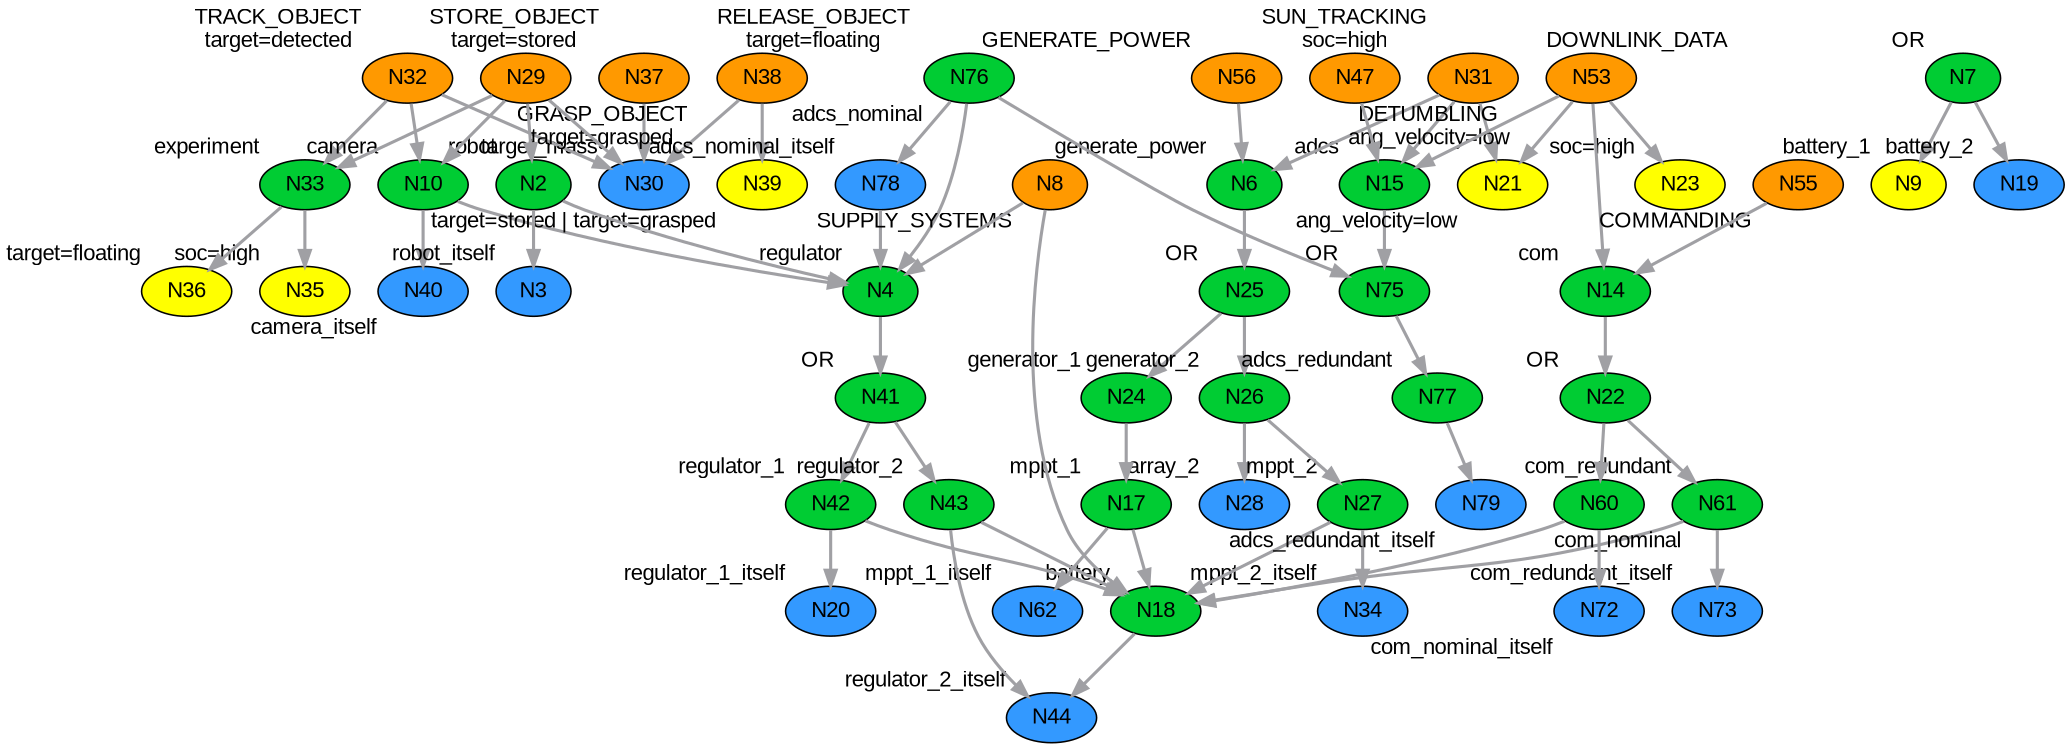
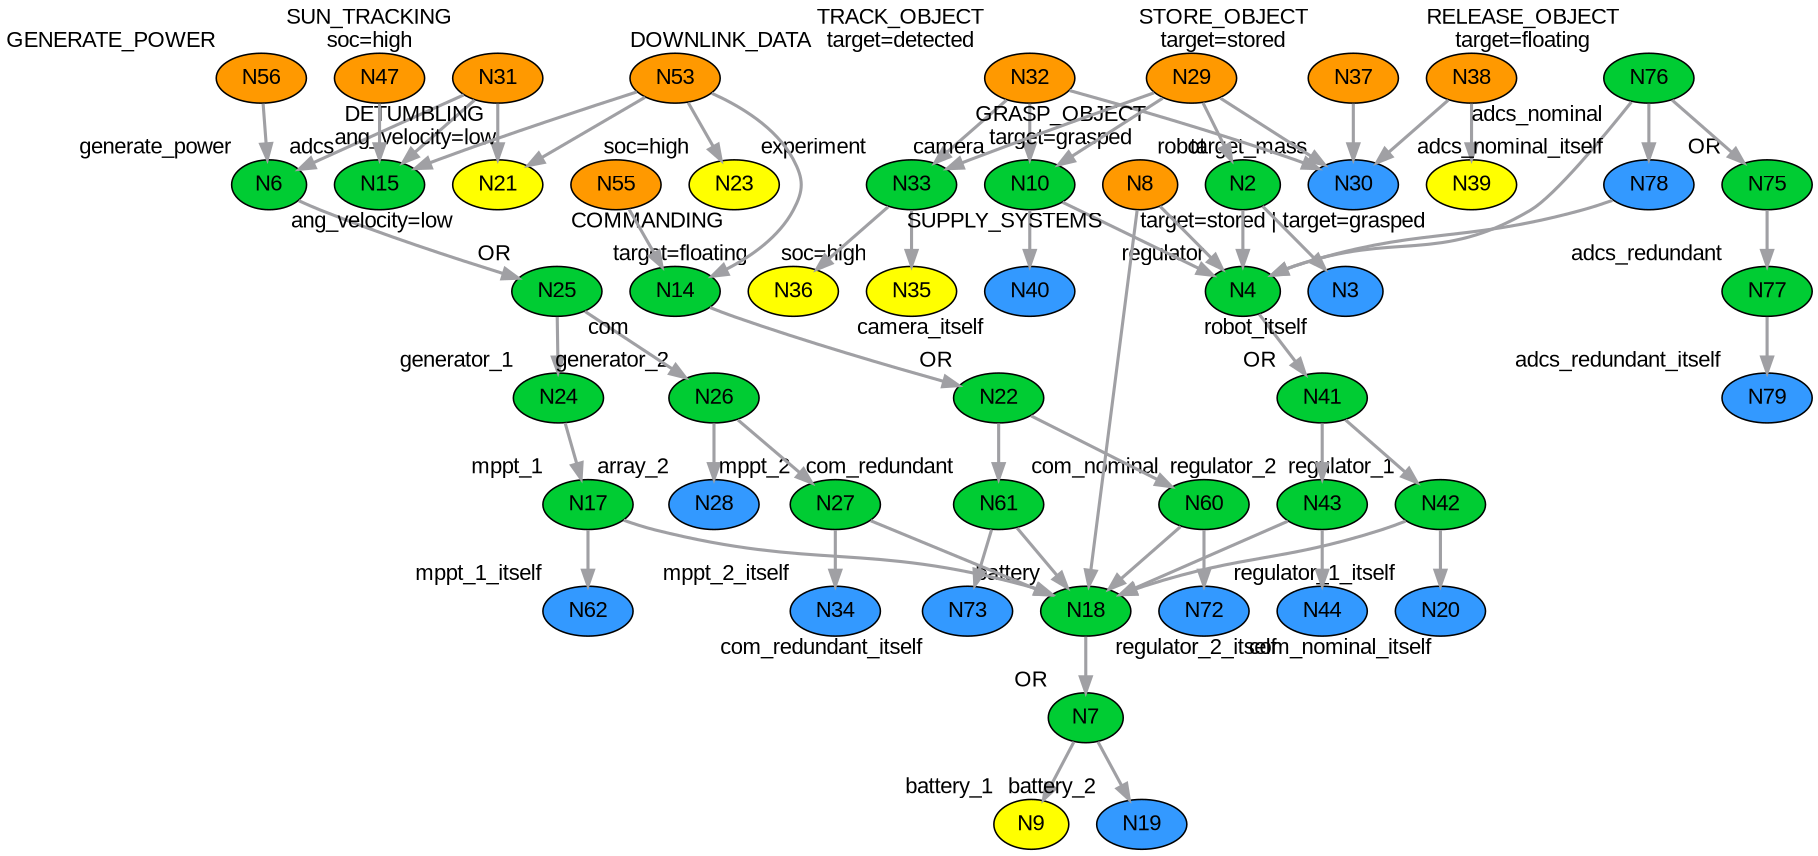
  digraph {
    bgcolor="#ffffff"
    fontname="Liberation Sans"
    node [color="#000000" fillcolor="#00cc33" fontname="Liberation Sans" penwidth=1 shape=ellipse style=filled xlabel=OR]
    edge [color="#a0a0a4" fontname="Liberation Sans" penwidth=2 style=solid weight=2]
    N34 [fillcolor="#3399ff" height=0.152778 width=0.152778 xlabel=mppt_2_itself]
    N33 [height=0.152778 width=0.152778 xlabel=experiment]
    N35 [fillcolor="#ffff00" height=0.152778 width=0.152778 xlabel="soc=high"]
    N36 [fillcolor="#ffff00" height=0.152778 width=0.152778 xlabel="target=floating"]
    N23 [fillcolor="#ffff00" height=0.152778 width=0.152778 xlabel="soc=high"]
    N28 [fillcolor="#3399ff" height=0.152778 width=0.152778 xlabel=array_2]
    N30 [fillcolor="#3399ff" height=0.152778 width=0.152778 xlabel=target_mass]
    N32 [fillcolor="#ff9900" height=0.152778 width=0.152778 xlabel="TRACK_OBJECT\ntarget=detected"]
    N10 [height=0.152778 width=0.152778 xlabel=camera]
    N4 [height=0.152778 width=0.152778 xlabel=regulator]
    N40 [fillcolor="#3399ff" height=0.152778 width=0.152778 xlabel=camera_itself]
    N6 [height=0.152778 width=0.152778 xlabel=generate_power]
    N25 [height=0.152778 width=0.152778]
    N24 [height=0.152778 width=0.152778 xlabel=generator_1]
    N26 [height=0.152778 width=0.152778 xlabel=generator_2]
    N17 [height=0.152778 width=0.152778 xlabel=mppt_1]
    N27 [height=0.152778 width=0.152778 xlabel=mppt_2]
    N37 [fillcolor="#ff9900" height=0.152778 width=0.152778 xlabel="STORE_OBJECT\ntarget=stored"]
    N7 [height=0.152778 width=0.152778]
    N9 [fillcolor="#ffff00" height=0.152778 width=0.152778 xlabel=battery_1]
    N19 [fillcolor="#3399ff" height=0.152778 width=0.152778 xlabel=battery_2]
    N3 [fillcolor="#3399ff" height=0.152778 width=0.152778 xlabel=robot_itself]
    N41 [height=0.152778 width=0.152778]
    N42 [height=0.152778 width=0.152778 xlabel=regulator_1]
    N43 [height=0.152778 width=0.152778 xlabel=regulator_2]
    N20 [fillcolor="#3399ff" height=0.152778 width=0.152778 xlabel=regulator_1_itself]
    N18 [height=0.152778 width=0.152778 xlabel=battery]
    N44 [fillcolor="#3399ff" height=0.152778 width=0.152778 xlabel=regulator_2_itself]
    N38 [fillcolor="#ff9900" height=0.152778 width=0.152778 xlabel="RELEASE_OBJECT\ntarget=floating"]
    N39 [fillcolor="#ffff00" height=0.152778 width=0.152778 xlabel="target=stored | target=grasped"]
    N56 [fillcolor="#ff9900" height=0.152778 width=0.152778 xlabel=GENERATE_POWER]
    N2 [height=0.152778 width=0.152778 xlabel=robot]
    N79 [fillcolor="#3399ff" height=0.152778 width=0.152778 xlabel=adcs_redundant_itself]
    N15 [height=0.152778 width=0.152778 xlabel=adcs]
    N75 [height=0.152778 width=0.152778]
    N77 [height=0.152778 width=0.152778 xlabel=adcs_redundant]
    N73 [fillcolor="#3399ff" height=0.152778 width=0.152778 xlabel=com_redundant_itself]
    N62 [fillcolor="#3399ff" height=0.152778 width=0.152778 xlabel=mppt_1_itself]
    N76 [height=0.152778 width=0.152778 xlabel=adcs_nominal]
    N78 [fillcolor="#3399ff" height=0.152778 width=0.152778 xlabel=adcs_nominal_itself]
    N61 [height=0.152778 width=0.152778 xlabel=com_redundant]
    N22 [height=0.152778 width=0.152778]
    N60 [height=0.152778 width=0.152778 xlabel=com_nominal]
    N72 [fillcolor="#3399ff" height=0.152778 width=0.152778 xlabel=com_nominal_itself]
    N31 [fillcolor="#ff9900" height=0.152778 width=0.152778 xlabel="SUN_TRACKING\nsoc=high"]
    N21 [fillcolor="#ffff00" height=0.152778 width=0.152778 xlabel="ang_velocity=low"]
    N47 [fillcolor="#ff9900" height=0.152778 width=0.152778 xlabel="DETUMBLING\nang_velocity=low"]
    N8 [fillcolor="#ff9900" height=0.152778 width=0.152778 xlabel=SUPPLY_SYSTEMS]
    N53 [fillcolor="#ff9900" height=0.152778 width=0.152778 xlabel=DOWNLINK_DATA]
    N14 [height=0.152778 width=0.152778 xlabel=com]
    N29 [fillcolor="#ff9900" height=0.152778 width=0.152778 xlabel="GRASP_OBJECT\ntarget=grasped"]
    N55 [fillcolor="#ff9900" height=0.152778 width=0.152778 xlabel=COMMANDING]
    N33 -> N35
    N33 -> N36
    N32 -> N33
    N32 -> N30
    N32 -> N10
    N10 -> N4
    N10 -> N40
    N4 -> N41
    N6 -> N25
    N25 -> N24
    N25 -> N26
    N24 -> N17
    N26 -> N28
    N26 -> N27
    N17 -> N18
    N17 -> N62
    N27 -> N34
    N27 -> N18
    N37 -> N30
    N7 -> N9
    N7 -> N19
    N41 -> N42
    N41 -> N43
    N42 -> N20
    N42 -> N18
    N43 -> N18
    N43 -> N44
-   N18 -> N44
+   N18 -> N7
    N38 -> N30
    N38 -> N39
    N56 -> N6
    N2 -> N4
    N2 -> N3
-   N15 -> N75
    N75 -> N77
    N77 -> N79
    N76 -> N4
    N76 -> N75
    N76 -> N78
    N78 -> N4
    N61 -> N18
    N61 -> N73
    N22 -> N61
    N22 -> N60
    N60 -> N18
    N60 -> N72
    N31 -> N6
    N31 -> N15
    N31 -> N21
    N47 -> N15
    N8 -> N4
    N8 -> N18
    N53 -> N23
    N53 -> N15
    N53 -> N21
    N53 -> N14
    N14 -> N22
    N29 -> N33
    N29 -> N30
    N29 -> N10
    N29 -> N2
    N55 -> N14
  }
